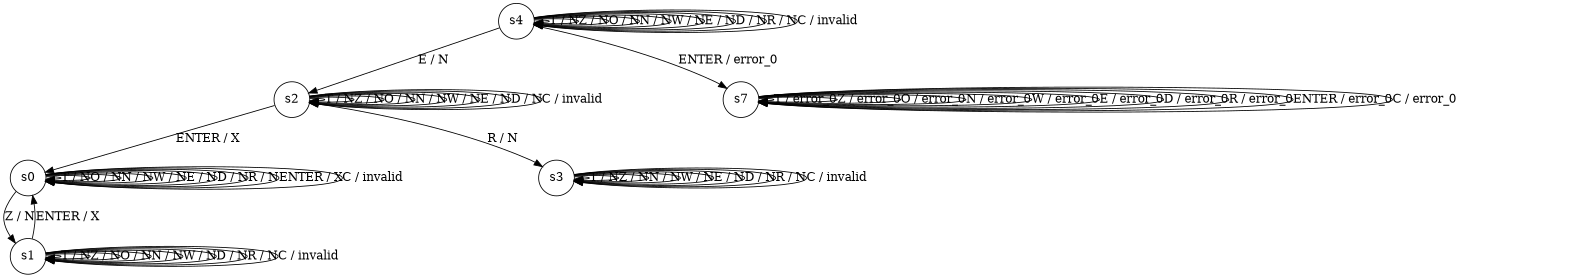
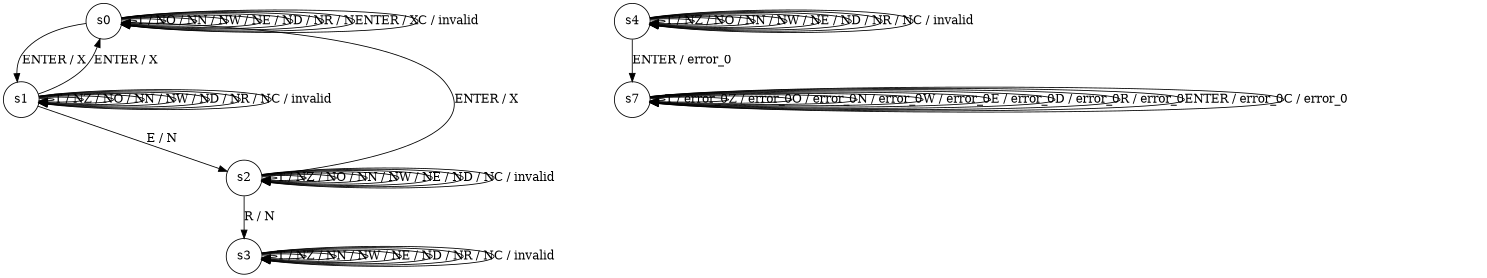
  digraph {
    node [shape=circle]
    n1 [label=s0]
    n2 [label=s1]
    n3 [label=s2]
    n4 [label=s3]
    n5 [label=s4]
    n6 [label=s7]
    n1 -> n1 [label="T / N"]
    n1 -> n1 [label="O / N"]
    n1 -> n1 [label="N / N"]
    n1 -> n1 [label="W / N"]
    n1 -> n1 [label="E / N"]
    n1 -> n1 [label="D / N"]
    n1 -> n1 [label="R / N"]
    n1 -> n1 [label="ENTER / X"]
    n1 -> n1 [label="C / invalid"]
-   n1 -> n2 [label="Z / N"]
+   n1 -> n2 [label="ENTER / X"]
    n2 -> n1 [label="ENTER / X"]
    n2 -> n2 [label="T / N"]
    n2 -> n2 [label="Z / N"]
    n2 -> n2 [label="O / N"]
    n2 -> n2 [label="N / N"]
    n2 -> n2 [label="W / N"]
    n2 -> n2 [label="D / N"]
    n2 -> n2 [label="R / N"]
    n2 -> n2 [label="C / invalid"]
-   n5 -> n3 [label="E / N"]
+   n2 -> n3 [label="E / N"]
    n3 -> n1 [label="ENTER / X"]
    n3 -> n3 [label="T / N"]
    n3 -> n3 [label="Z / N"]
    n3 -> n3 [label="O / N"]
    n3 -> n3 [label="N / N"]
    n3 -> n3 [label="W / N"]
    n3 -> n3 [label="E / N"]
    n3 -> n3 [label="D / N"]
    n3 -> n3 [label="C / invalid"]
    n3 -> n4 [label="R / N"]
    n4 -> n4 [label="T / N"]
    n4 -> n4 [label="Z / N"]
    n4 -> n4 [label="N / N"]
    n4 -> n4 [label="W / N"]
    n4 -> n4 [label="E / N"]
    n4 -> n4 [label="D / N"]
    n4 -> n4 [label="R / N"]
    n4 -> n4 [label="C / invalid"]
    n5 -> n5 [label="T / N"]
    n5 -> n5 [label="Z / N"]
    n5 -> n5 [label="O / N"]
    n5 -> n5 [label="N / N"]
    n5 -> n5 [label="W / N"]
    n5 -> n5 [label="E / N"]
    n5 -> n5 [label="D / N"]
    n5 -> n5 [label="R / N"]
    n5 -> n5 [label="C / invalid"]
    n5 -> n6 [label="ENTER / error_0"]
    n6 -> n6 [label="T / error_0"]
    n6 -> n6 [label="Z / error_0"]
    n6 -> n6 [label="O / error_0"]
    n6 -> n6 [label="N / error_0"]
    n6 -> n6 [label="W / error_0"]
    n6 -> n6 [label="E / error_0"]
    n6 -> n6 [label="D / error_0"]
    n6 -> n6 [label="R / error_0"]
    n6 -> n6 [label="ENTER / error_0"]
    n6 -> n6 [label="C / error_0"]
  }
